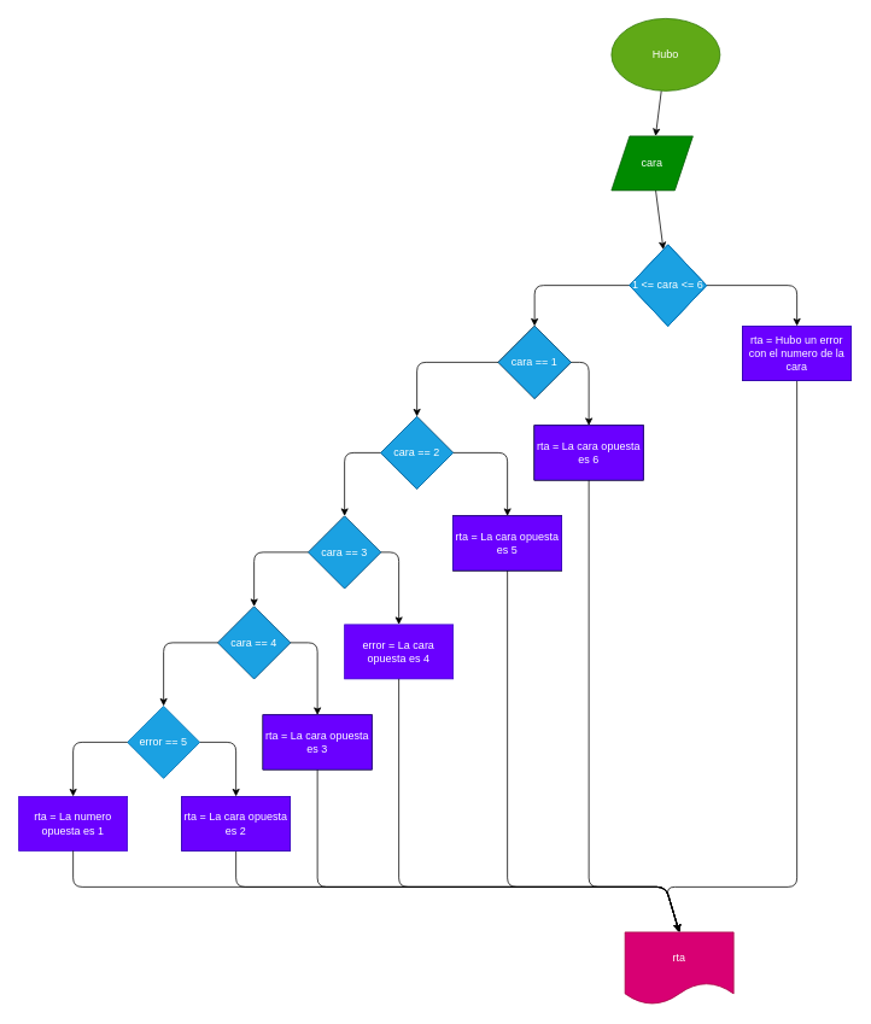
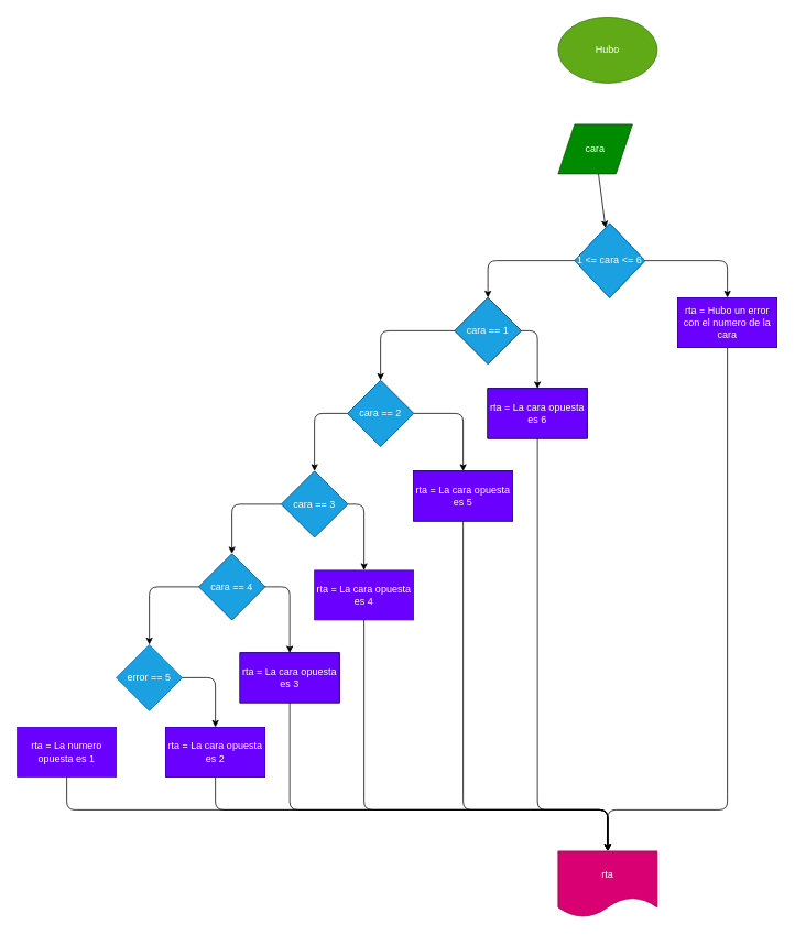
  <mxCell id="0" />
  <mxCell id="1" parent="0" />
- <mxCell id="2" value="" style="edgeStyle=none;html=1;" edge="1" parent="1" source="3" target="5"><mxGeometry relative="1" as="geometry" /></mxCell>
  <mxCell id="3" value="Hubo" style="ellipse;whiteSpace=wrap;html=1;fillColor=#60a917;fontColor=#ffffff;strokeColor=#2D7600;" vertex="1" parent="1"><mxGeometry x="675" width="120" height="80" as="geometry" y="20" /></mxCell>
  <mxCell id="4" value="" style="edgeStyle=none;html=1;" edge="1" parent="1" source="5" target="6"><mxGeometry relative="1" as="geometry" /></mxCell>
  <mxCell id="5" value="cara" style="shape=parallelogram;perimeter=parallelogramPerimeter;whiteSpace=wrap;html=1;fixedSize=1;fillColor=#008a00;fontColor=#ffffff;strokeColor=#005700;" vertex="1" parent="1"><mxGeometry x="675" y="150" width="90" height="60" as="geometry" /></mxCell>
  <mxCell id="6" value="1 &amp;lt;= cara &amp;lt;= 6" style="rhombus;whiteSpace=wrap;html=1;fillColor=#1ba1e2;fontColor=#ffffff;strokeColor=#006EAF;" vertex="1" parent="1"><mxGeometry x="695" y="270" width="85" height="90" as="geometry" /></mxCell>
  <mxCell id="7" value="rta = Hubo un error con el numero de la cara" style="rounded=0;whiteSpace=wrap;html=1;" vertex="1" parent="1"><mxGeometry x="820" y="360" width="120" height="60" as="geometry" /></mxCell>
  <mxCell id="8" value="cara == 1" style="rhombus;whiteSpace=wrap;html=1;" vertex="1" parent="1"><mxGeometry x="550" y="360" width="80" height="80" as="geometry" /></mxCell>
  <mxCell id="9" value="rta = La cara opuesta es 6" style="rounded=0;whiteSpace=wrap;html=1;direction=east;" vertex="1" parent="1"><mxGeometry x="590" y="470" width="120" height="60" as="geometry" /></mxCell>
  <mxCell id="10" value="cara == 2" style="rhombus;whiteSpace=wrap;html=1;direction=east;" vertex="1" parent="1"><mxGeometry x="420" y="460" width="80" height="80" as="geometry" /></mxCell>
  <mxCell id="11" value="rta = La cara opuesta es 5" style="rounded=0;whiteSpace=wrap;html=1;direction=east;" vertex="1" parent="1"><mxGeometry x="500" y="570" width="120" height="60" as="geometry" /></mxCell>
  <mxCell id="12" value="cara == 3" style="rhombus;whiteSpace=wrap;html=1;direction=east;" vertex="1" parent="1"><mxGeometry x="340" y="570" width="80" height="80" as="geometry" /></mxCell>
- <mxCell id="13" value="error = La cara opuesta es 4" style="rounded=0;whiteSpace=wrap;html=1;direction=east;fillColor=#6a00ff;fontColor=#ffffff;strokeColor=#3700CC;" vertex="1" parent="1"><mxGeometry x="380" y="690" width="120" height="60" as="geometry" /></mxCell>
+ <mxCell id="13" value="rta = La cara opuesta es 4" style="rounded=0;whiteSpace=wrap;html=1;direction=east;fillColor=#6a00ff;fontColor=#ffffff;strokeColor=#3700CC;" vertex="1" parent="1"><mxGeometry x="380" y="690" width="120" height="60" as="geometry" /></mxCell>
  <mxCell id="14" value="cara == 4" style="rhombus;whiteSpace=wrap;html=1;direction=east;" vertex="1" parent="1"><mxGeometry x="240" y="670" width="80" height="80" as="geometry" /></mxCell>
  <mxCell id="15" value="cara == 4" style="rhombus;whiteSpace=wrap;html=1;direction=east;fillColor=#1ba1e2;fontColor=#ffffff;strokeColor=#006EAF;" vertex="1" parent="1"><mxGeometry x="240" y="670" width="80" height="80" as="geometry" /></mxCell>
  <mxCell id="16" value="error == 5" style="rhombus;whiteSpace=wrap;html=1;direction=east;fillColor=#1ba1e2;fontColor=#ffffff;strokeColor=#006EAF;" vertex="1" parent="1"><mxGeometry x="140" y="780" width="80" height="80" as="geometry" /></mxCell>
  <mxCell id="17" value="rta = La cara opuesta es 3" style="rounded=0;whiteSpace=wrap;html=1;direction=east;" vertex="1" parent="1"><mxGeometry x="290" y="790" width="120" height="60" as="geometry" /></mxCell>
  <mxCell id="18" value="rta = La cara opuesta es 2" style="rounded=0;whiteSpace=wrap;html=1;direction=east;" vertex="1" parent="1"><mxGeometry x="200" y="880" width="120" height="60" as="geometry" /></mxCell>
  <mxCell id="19" value="rta = La numero opuesta es 1" style="rounded=0;whiteSpace=wrap;html=1;fillColor=#6a00ff;fontColor=#ffffff;strokeColor=#3700CC;" vertex="1" parent="1"><mxGeometry x="20" y="880" width="120" height="60" as="geometry" /></mxCell>
- <mxCell id="20" value="rta" style="shape=document;whiteSpace=wrap;html=1;boundedLbl=1;fillColor=#d80073;fontColor=#ffffff;strokeColor=#A50040;" vertex="1" parent="1"><mxGeometry x="690" y="1030" width="120" height="80" as="geometry" /></mxCell>
+ <mxCell id="20" value="rta" style="shape=document;whiteSpace=wrap;html=1;boundedLbl=1;fillColor=#d80073;fontColor=#ffffff;strokeColor=#A50040;" vertex="1" parent="1"><mxGeometry x="675" y="1030" width="120" height="80" as="geometry" /></mxCell>
  <mxCell id="21" value="" style="endArrow=classic;html=1;exitX=0;exitY=0.5;exitDx=0;exitDy=0;entryX=0.5;entryY=0;entryDx=0;entryDy=0;" edge="1" parent="1" source="6" target="8"><mxGeometry width="50" height="50" relative="1" as="geometry"><mxPoint x="500" y="310" as="sourcePoint" /><mxPoint x="550" y="260" as="targetPoint" /><Array as="points"><mxPoint x="590" y="315" /></Array></mxGeometry></mxCell>
  <mxCell id="22" value="" style="endArrow=classic;html=1;exitX=1;exitY=0.5;exitDx=0;exitDy=0;entryX=0.5;entryY=0;entryDx=0;entryDy=0;" edge="1" parent="1" source="6" target="7"><mxGeometry width="50" height="50" relative="1" as="geometry"><mxPoint x="900" y="320" as="sourcePoint" /><mxPoint x="950" y="270" as="targetPoint" /><Array as="points"><mxPoint x="880" y="315" /></Array></mxGeometry></mxCell>
  <mxCell id="23" value="" style="endArrow=classic;html=1;exitX=0;exitY=0.5;exitDx=0;exitDy=0;entryX=0.5;entryY=0;entryDx=0;entryDy=0;" edge="1" parent="1" source="8" target="10"><mxGeometry width="50" height="50" relative="1" as="geometry"><mxPoint x="430" y="450" as="sourcePoint" /><mxPoint x="480" y="400" as="targetPoint" /><Array as="points"><mxPoint x="460" y="400" /></Array></mxGeometry></mxCell>
  <mxCell id="24" value="" style="endArrow=classic;html=1;exitX=1;exitY=0.5;exitDx=0;exitDy=0;entryX=0.5;entryY=0;entryDx=0;entryDy=0;" edge="1" parent="1" source="8" target="9"><mxGeometry width="50" height="50" relative="1" as="geometry"><mxPoint x="650" y="470" as="sourcePoint" /><mxPoint x="700" y="420" as="targetPoint" /><Array as="points"><mxPoint x="650" y="400" /></Array></mxGeometry></mxCell>
  <mxCell id="25" value="" style="endArrow=classic;html=1;exitX=0;exitY=0.5;exitDx=0;exitDy=0;entryX=0.5;entryY=0;entryDx=0;entryDy=0;" edge="1" parent="1" source="10" target="12"><mxGeometry width="50" height="50" relative="1" as="geometry"><mxPoint y="540" as="sourcePoint" x="310" /><mxPoint x="360" y="490" as="targetPoint" /><Array as="points"><mxPoint x="380" y="500" /></Array></mxGeometry></mxCell>
  <mxCell id="26" value="" style="endArrow=classic;html=1;exitX=1;exitY=0.5;exitDx=0;exitDy=0;entryX=0.5;entryY=0;entryDx=0;entryDy=0;" edge="1" parent="1" source="10" target="11"><mxGeometry width="50" height="50" relative="1" as="geometry"><mxPoint x="520" y="560" as="sourcePoint" /><mxPoint x="570" y="510" as="targetPoint" /><Array as="points"><mxPoint x="560" y="500" /></Array></mxGeometry></mxCell>
  <mxCell id="27" value="" style="endArrow=classic;html=1;entryX=0.5;entryY=0;entryDx=0;entryDy=0;exitX=0;exitY=0.5;exitDx=0;exitDy=0;" edge="1" parent="1" source="12" target="15"><mxGeometry width="50" height="50" relative="1" as="geometry"><mxPoint x="200" y="660" as="sourcePoint" /><mxPoint x="250" y="610" as="targetPoint" /><Array as="points"><mxPoint x="280" y="610" /></Array></mxGeometry></mxCell>
  <mxCell id="28" value="" style="endArrow=classic;html=1;exitX=1;exitY=0.5;exitDx=0;exitDy=0;entryX=0.5;entryY=0;entryDx=0;entryDy=0;" edge="1" parent="1" source="12" target="13"><mxGeometry width="50" height="50" relative="1" as="geometry"><mxPoint x="440" y="680" as="sourcePoint" /><mxPoint x="490" y="630" as="targetPoint" /><Array as="points"><mxPoint x="440" y="610" /></Array></mxGeometry></mxCell>
  <mxCell id="29" value="" style="endArrow=classic;html=1;exitX=0;exitY=0.5;exitDx=0;exitDy=0;entryX=0.5;entryY=0;entryDx=0;entryDy=0;" edge="1" parent="1" source="15" target="16"><mxGeometry width="50" height="50" relative="1" as="geometry"><mxPoint x="160" y="750" as="sourcePoint" /><mxPoint x="210" y="700" as="targetPoint" /><Array as="points"><mxPoint x="180" y="710" /></Array></mxGeometry></mxCell>
  <mxCell id="30" value="" style="endArrow=classic;html=1;exitX=1;exitY=0.5;exitDx=0;exitDy=0;entryX=0.5;entryY=0;entryDx=0;entryDy=0;" edge="1" parent="1" source="15" target="17"><mxGeometry width="50" height="50" relative="1" as="geometry"><mxPoint x="340" y="770" as="sourcePoint" /><mxPoint x="390" y="720" as="targetPoint" /><Array as="points"><mxPoint x="350" y="710" /></Array></mxGeometry></mxCell>
- <mxCell id="31" value="" style="endArrow=classic;html=1;exitX=0;exitY=0.5;exitDx=0;exitDy=0;entryX=0.5;entryY=0;entryDx=0;entryDy=0;" edge="1" parent="1" source="16" target="19"><mxGeometry width="50" height="50" relative="1" as="geometry"><mxPoint x="20" y="850" as="sourcePoint" /><mxPoint x="70" y="800" as="targetPoint" /><Array as="points"><mxPoint x="80" y="820" /></Array></mxGeometry></mxCell>
  <mxCell id="32" value="" style="endArrow=classic;html=1;exitX=1;exitY=0.5;exitDx=0;exitDy=0;entryX=0.5;entryY=0;entryDx=0;entryDy=0;" edge="1" parent="1" source="16" target="18"><mxGeometry width="50" height="50" relative="1" as="geometry"><mxPoint x="230" y="870" as="sourcePoint" /><mxPoint x="280" y="820" as="targetPoint" /><Array as="points"><mxPoint x="260" y="820" /></Array></mxGeometry></mxCell>
  <mxCell id="33" value="" style="endArrow=classic;html=1;exitX=0.5;exitY=1;exitDx=0;exitDy=0;entryX=0.5;entryY=0;entryDx=0;entryDy=0;" edge="1" parent="1" source="19" target="20"><mxGeometry width="50" height="50" relative="1" as="geometry"><mxPoint x="210" y="1090" as="sourcePoint" /><mxPoint x="260" y="1040" as="targetPoint" /><Array as="points"><mxPoint x="80" y="980" /><mxPoint x="735" y="980" /></Array></mxGeometry></mxCell>
  <mxCell id="34" value="" style="endArrow=classic;html=1;exitX=0.5;exitY=1;exitDx=0;exitDy=0;entryX=0.5;entryY=0;entryDx=0;entryDy=0;" edge="1" parent="1" source="18" target="20"><mxGeometry width="50" height="50" relative="1" as="geometry"><mxPoint x="490" y="980" as="sourcePoint" /><mxPoint x="540" y="930" as="targetPoint" /><Array as="points"><mxPoint x="260" y="980" /><mxPoint x="735" y="980" /></Array></mxGeometry></mxCell>
  <mxCell id="35" value="" style="endArrow=classic;html=1;exitX=0.5;exitY=1;exitDx=0;exitDy=0;entryX=0.5;entryY=0;entryDx=0;entryDy=0;" edge="1" parent="1" source="17" target="20"><mxGeometry width="50" height="50" relative="1" as="geometry"><mxPoint x="470" y="940" as="sourcePoint" /><mxPoint x="520" y="890" as="targetPoint" /><Array as="points"><mxPoint x="350" y="980" /><mxPoint x="735" y="980" /></Array></mxGeometry></mxCell>
  <mxCell id="36" value="" style="endArrow=classic;html=1;exitX=0.5;exitY=1;exitDx=0;exitDy=0;entryX=0.5;entryY=0;entryDx=0;entryDy=0;" edge="1" parent="1" source="13" target="20"><mxGeometry width="50" height="50" relative="1" as="geometry"><mxPoint x="580" y="900" as="sourcePoint" /><mxPoint x="630" y="850" as="targetPoint" /><Array as="points"><mxPoint x="440" y="980" /><mxPoint x="735" y="980" /></Array></mxGeometry></mxCell>
  <mxCell id="37" value="" style="endArrow=classic;html=1;exitX=0.5;exitY=1;exitDx=0;exitDy=0;entryX=0.5;entryY=0;entryDx=0;entryDy=0;" edge="1" parent="1" source="11" target="20"><mxGeometry width="50" height="50" relative="1" as="geometry"><mxPoint x="640" y="890" as="sourcePoint" /><mxPoint x="690" y="840" as="targetPoint" /><Array as="points"><mxPoint x="560" y="980" /><mxPoint x="735" y="980" /></Array></mxGeometry></mxCell>
  <mxCell id="38" value="" style="endArrow=classic;html=1;exitX=0.5;exitY=1;exitDx=0;exitDy=0;entryX=0.5;entryY=0;entryDx=0;entryDy=0;" edge="1" parent="1" source="9" target="20"><mxGeometry width="50" height="50" relative="1" as="geometry"><mxPoint x="690" y="770" as="sourcePoint" /><mxPoint x="740" y="720" as="targetPoint" /><Array as="points"><mxPoint x="650" y="980" /><mxPoint x="735" y="980" /></Array></mxGeometry></mxCell>
  <mxCell id="39" value="" style="endArrow=classic;html=1;exitX=0.5;exitY=1;exitDx=0;exitDy=0;entryX=0.5;entryY=0;entryDx=0;entryDy=0;" edge="1" parent="1" source="7" target="20"><mxGeometry width="50" height="50" relative="1" as="geometry"><mxPoint x="880" y="620" as="sourcePoint" /><mxPoint x="930" y="570" as="targetPoint" /><Array as="points"><mxPoint x="880" y="980" /><mxPoint x="735" y="980" /></Array></mxGeometry></mxCell>
  <mxCell id="40" value="1 &amp;lt;= cara &amp;lt;= 6" style="rhombus;whiteSpace=wrap;html=1;fillColor=#1ba1e2;fontColor=#ffffff;strokeColor=#006EAF;" vertex="1" parent="1"><mxGeometry x="695" y="270" width="85" height="90" as="geometry" /></mxCell>
  <mxCell id="41" value="cara == 1" style="rhombus;whiteSpace=wrap;html=1;" vertex="1" parent="1"><mxGeometry x="550" y="360" width="80" height="80" as="geometry" /></mxCell>
  <mxCell id="42" value="1 &amp;lt;= cara &amp;lt;= 6" style="rhombus;whiteSpace=wrap;html=1;fillColor=#1ba1e2;fontColor=#ffffff;strokeColor=#006EAF;" vertex="1" parent="1"><mxGeometry x="695" y="270" width="85" height="90" as="geometry" /></mxCell>
  <mxCell id="43" value="cara == 1" style="rhombus;whiteSpace=wrap;html=1;fillColor=#1ba1e2;fontColor=#ffffff;strokeColor=#006EAF;" vertex="1" parent="1"><mxGeometry x="550" y="360" width="80" height="80" as="geometry" /></mxCell>
  <mxCell id="44" value="cara == 2" style="rhombus;whiteSpace=wrap;html=1;direction=east;fillColor=#1ba1e2;fontColor=#ffffff;strokeColor=#006EAF;" vertex="1" parent="1"><mxGeometry x="420" y="460" width="80" height="80" as="geometry" /></mxCell>
  <mxCell id="45" value="cara == 3" style="rhombus;whiteSpace=wrap;html=1;direction=east;fillColor=#1ba1e2;fontColor=#ffffff;strokeColor=#006EAF;" vertex="1" parent="1"><mxGeometry x="340" y="570" width="80" height="80" as="geometry" /></mxCell>
  <mxCell id="46" value="rta = Hubo un error con el numero de la cara" style="rounded=0;whiteSpace=wrap;html=1;" vertex="1" parent="1"><mxGeometry x="820" y="360" width="120" height="60" as="geometry" /></mxCell>
  <mxCell id="47" value="rta = La cara opuesta es 6" style="rounded=0;whiteSpace=wrap;html=1;direction=east;" vertex="1" parent="1"><mxGeometry x="590" y="470" width="120" height="60" as="geometry" /></mxCell>
  <mxCell id="48" value="rta = La cara opuesta es 5" style="rounded=0;whiteSpace=wrap;html=1;direction=east;" vertex="1" parent="1"><mxGeometry x="500" y="570" width="120" height="60" as="geometry" /></mxCell>
  <mxCell id="49" value="rta = Hubo un error con el numero de la cara" style="rounded=0;whiteSpace=wrap;html=1;" vertex="1" parent="1"><mxGeometry x="820" y="360" width="120" height="60" as="geometry" /></mxCell>
  <mxCell id="50" value="rta = La cara opuesta es 6" style="rounded=0;whiteSpace=wrap;html=1;direction=east;" vertex="1" parent="1"><mxGeometry x="590" y="470" width="120" height="60" as="geometry" /></mxCell>
  <mxCell id="51" value="rta = La cara opuesta es 5" style="rounded=0;whiteSpace=wrap;html=1;direction=east;" vertex="1" parent="1"><mxGeometry x="500" y="570" width="120" height="60" as="geometry" /></mxCell>
  <mxCell id="52" value="rta = La cara opuesta es 3" style="rounded=0;whiteSpace=wrap;html=1;direction=east;" vertex="1" parent="1"><mxGeometry x="290" y="790" width="120" height="60" as="geometry" /></mxCell>
  <mxCell id="53" value="rta = Hubo un error con el numero de la cara" style="rounded=0;whiteSpace=wrap;html=1;" vertex="1" parent="1"><mxGeometry x="820" y="360" width="120" height="60" as="geometry" /></mxCell>
  <mxCell id="54" value="rta = La cara opuesta es 6" style="rounded=0;whiteSpace=wrap;html=1;direction=east;" vertex="1" parent="1"><mxGeometry x="590" y="470" width="120" height="60" as="geometry" /></mxCell>
  <mxCell id="55" value="rta = La cara opuesta es 5" style="rounded=0;whiteSpace=wrap;html=1;direction=east;" vertex="1" parent="1"><mxGeometry x="500" y="570" width="120" height="60" as="geometry" /></mxCell>
  <mxCell id="56" value="rta = La cara opuesta es 3" style="rounded=0;whiteSpace=wrap;html=1;direction=east;" vertex="1" parent="1"><mxGeometry x="290" y="790" width="120" height="60" as="geometry" /></mxCell>
  <mxCell id="57" value="rta = Hubo un error con el numero de la cara" style="rounded=0;whiteSpace=wrap;html=1;fillColor=#6a00ff;fontColor=#ffffff;strokeColor=#3700CC;" vertex="1" parent="1"><mxGeometry x="820" y="360" width="120" height="60" as="geometry" /></mxCell>
  <mxCell id="58" value="rta = La cara opuesta es 6" style="rounded=0;whiteSpace=wrap;html=1;direction=east;fillColor=#6a00ff;fontColor=#ffffff;strokeColor=#3700CC;" vertex="1" parent="1"><mxGeometry x="590" y="470" width="120" height="60" as="geometry" /></mxCell>
  <mxCell id="59" value="rta = La cara opuesta es 5" style="rounded=0;whiteSpace=wrap;html=1;direction=east;fillColor=#6a00ff;fontColor=#ffffff;strokeColor=#3700CC;" vertex="1" parent="1"><mxGeometry x="500" y="570" width="120" height="60" as="geometry" /></mxCell>
  <mxCell id="60" value="rta = La cara opuesta es 3" style="rounded=0;whiteSpace=wrap;html=1;direction=east;fillColor=#6a00ff;fontColor=#ffffff;strokeColor=#3700CC;" vertex="1" parent="1"><mxGeometry x="290" y="790" width="120" height="60" as="geometry" /></mxCell>
  <mxCell id="61" value="rta = La cara opuesta es 2" style="rounded=0;whiteSpace=wrap;html=1;direction=east;fillColor=#6a00ff;fontColor=#ffffff;strokeColor=#3700CC;" vertex="1" parent="1"><mxGeometry x="200" y="880" width="120" height="60" as="geometry" /></mxCell>
